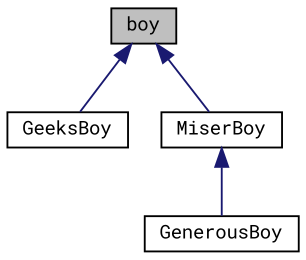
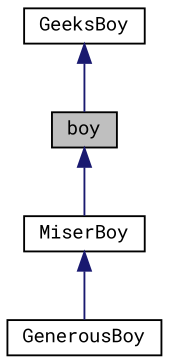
  digraph {
    fontname="Roboto Mono"
    node [color=black fillcolor=white fontname="Roboto Mono" fontsize=10 shape=record style=filled]
    edge [color=midnightblue dir=back fontname="Roboto Mono" fontsize=10 labelfontname=Helvetica labelfontsize=10 style=solid]
    n1 [fillcolor=grey75 fontcolor=black height=0.2 label=boy width=0.4]
    n2 [height=0.2 label=GeeksBoy width=0.4]
    n3 [height=0.2 label=MiserBoy width=0.4]
    n4 [height=0.2 label=GenerousBoy width=0.4]
-   n1 -> n2
+   n2 -> n1
    n1 -> n3
    n3 -> n4
  }
